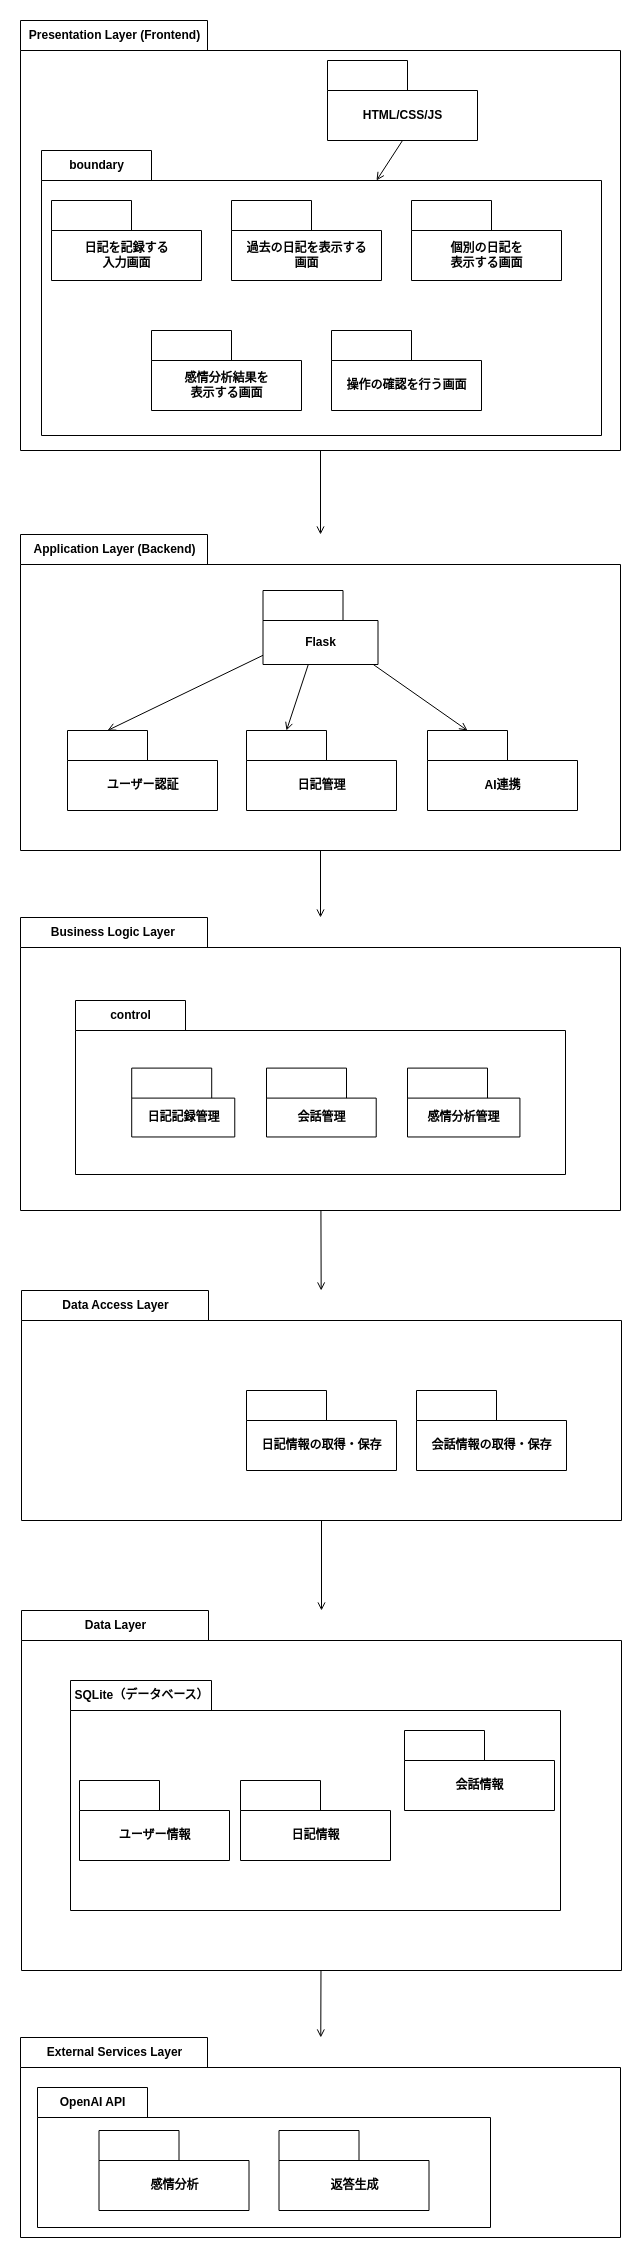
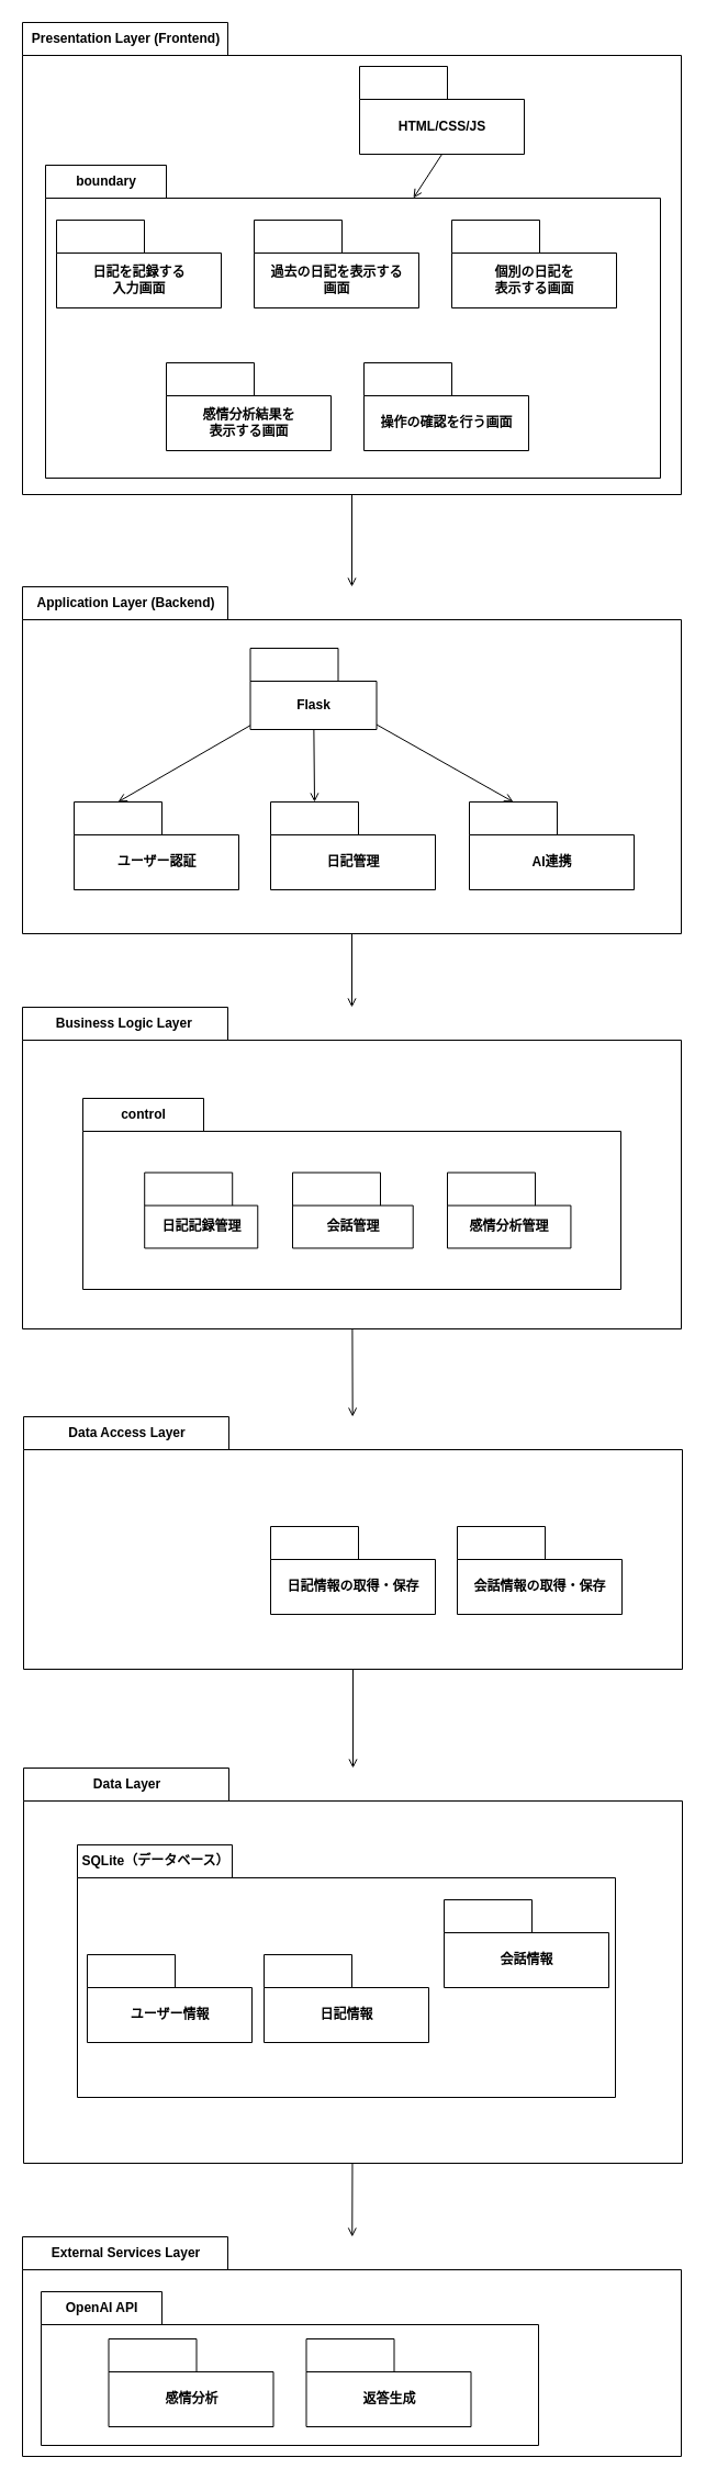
  <mxCell id="0" />
  <mxCell id="1" parent="0" />
  <mxCell id="2" style="edgeStyle=none;html=1;endArrow=open;endFill=0;" edge="1" parent="1" source="3" target="25"><mxGeometry relative="1" as="geometry" /></mxCell>
  <mxCell id="3" value="Application Layer (Backend)" style="shape=folder;fontStyle=1;tabWidth=187;tabHeight=30;tabPosition=left;html=1;boundedLbl=1;labelInHeader=1;container=1;collapsible=0;" vertex="1" parent="1"><mxGeometry x="20" y="534" width="600" height="316" as="geometry" /></mxCell>
  <mxCell id="4" value="" style="html=1;strokeColor=none;resizeWidth=1;resizeHeight=1;fillColor=none;part=1;connectable=0;allowArrows=0;deletable=0;" vertex="1" parent="3"><mxGeometry width="600" height="221.2" relative="1" as="geometry"><mxPoint y="30" as="offset" /></mxGeometry></mxCell>
  <mxCell id="5" style="edgeStyle=none;html=1;entryX=0;entryY=0;entryDx=40;entryDy=0;entryPerimeter=0;endArrow=open;endFill=0;" edge="1" parent="3" source="8" target="9"><mxGeometry relative="1" as="geometry" /></mxCell>
  <mxCell id="6" style="edgeStyle=none;html=1;entryX=0;entryY=0;entryDx=40;entryDy=0;entryPerimeter=0;endArrow=open;endFill=0;" edge="1" parent="3" source="8" target="10"><mxGeometry relative="1" as="geometry" /></mxCell>
  <mxCell id="7" style="edgeStyle=none;html=1;entryX=0;entryY=0;entryDx=40;entryDy=0;entryPerimeter=0;endArrow=open;endFill=0;" edge="1" parent="3" source="8" target="11"><mxGeometry relative="1" as="geometry" /></mxCell>
- <mxCell id="8" value="Flask" style="shape=folder;fontStyle=1;tabWidth=80;tabHeight=30;tabPosition=left;html=1;boundedLbl=1;" vertex="1" parent="3"><mxGeometry x="242.5" y="56" width="115" height="74" as="geometry" /></mxCell>
+ <mxCell id="8" value="Flask" style="shape=folder;fontStyle=1;tabWidth=80;tabHeight=30;tabPosition=left;html=1;boundedLbl=1;" vertex="1" parent="3"><mxGeometry x="207.5" y="56" width="115" height="74" as="geometry" /></mxCell>
  <mxCell id="9" value="ユーザー認証" style="shape=folder;fontStyle=1;tabWidth=80;tabHeight=30;tabPosition=left;html=1;boundedLbl=1;" vertex="1" parent="3"><mxGeometry x="47" y="196" width="150" height="80" as="geometry" /></mxCell>
  <mxCell id="10" value="日記管理" style="shape=folder;fontStyle=1;tabWidth=80;tabHeight=30;tabPosition=left;html=1;boundedLbl=1;" vertex="1" parent="3"><mxGeometry x="226" y="196" width="150" height="80" as="geometry" /></mxCell>
  <mxCell id="11" value="AI連携" style="shape=folder;fontStyle=1;tabWidth=80;tabHeight=30;tabPosition=left;html=1;boundedLbl=1;" vertex="1" parent="3"><mxGeometry x="407" y="196" width="150" height="80" as="geometry" /></mxCell>
  <mxCell id="12" style="edgeStyle=none;html=1;endArrow=open;endFill=0;" edge="1" parent="1" source="13" target="3"><mxGeometry relative="1" as="geometry" /></mxCell>
  <mxCell id="13" value="Presentation Layer (Frontend)" style="shape=folder;fontStyle=1;tabWidth=187;tabHeight=30;tabPosition=left;html=1;boundedLbl=1;labelInHeader=1;container=1;collapsible=0;" vertex="1" parent="1"><mxGeometry x="20" y="20" width="600" height="430" as="geometry" /></mxCell>
  <mxCell id="14" value="" style="html=1;strokeColor=none;resizeWidth=1;resizeHeight=1;fillColor=none;part=1;connectable=0;allowArrows=0;deletable=0;" vertex="1" parent="13"><mxGeometry width="600" height="301" relative="1" as="geometry"><mxPoint y="30" as="offset" /></mxGeometry></mxCell>
  <mxCell id="15" style="edgeStyle=none;html=1;exitX=0.5;exitY=1;exitDx=0;exitDy=0;exitPerimeter=0;entryX=0;entryY=0;entryDx=335;entryDy=30;entryPerimeter=0;endArrow=open;endFill=0;" edge="1" parent="13" source="16" target="17"><mxGeometry relative="1" as="geometry" /></mxCell>
  <mxCell id="16" value="HTML/CSS/JS" style="shape=folder;fontStyle=1;tabWidth=80;tabHeight=30;tabPosition=left;html=1;boundedLbl=1;" vertex="1" parent="13"><mxGeometry x="307" y="40" width="150" height="80" as="geometry" /></mxCell>
  <mxCell id="17" value="boundary" style="shape=folder;fontStyle=1;tabWidth=110;tabHeight=30;tabPosition=left;html=1;boundedLbl=1;labelInHeader=1;container=1;collapsible=0;" vertex="1" parent="13"><mxGeometry x="21" y="130" width="560" height="285" as="geometry" /></mxCell>
  <mxCell id="18" value="" style="html=1;strokeColor=none;resizeWidth=1;resizeHeight=1;fillColor=none;part=1;connectable=0;allowArrows=0;deletable=0;" vertex="1" parent="17"><mxGeometry width="560" height="199.5" relative="1" as="geometry"><mxPoint y="30" as="offset" /></mxGeometry></mxCell>
  <mxCell id="19" value="日記を記録する&lt;br&gt;入力画面" style="shape=folder;fontStyle=1;tabWidth=80;tabHeight=30;tabPosition=left;html=1;boundedLbl=1;" vertex="1" parent="17"><mxGeometry x="10" y="50" width="150" height="80" as="geometry" /></mxCell>
  <mxCell id="20" value="過去の日記を表示する&lt;br&gt;画面" style="shape=folder;fontStyle=1;tabWidth=80;tabHeight=30;tabPosition=left;html=1;boundedLbl=1;" vertex="1" parent="17"><mxGeometry x="190" y="50" width="150" height="80" as="geometry" /></mxCell>
  <mxCell id="21" value="個別の日記を&lt;br&gt;表示する画面" style="shape=folder;fontStyle=1;tabWidth=80;tabHeight=30;tabPosition=left;html=1;boundedLbl=1;" vertex="1" parent="17"><mxGeometry x="370" y="50" width="150" height="80" as="geometry" /></mxCell>
  <mxCell id="22" value="感情分析結果を&lt;br&gt;表示する画面" style="shape=folder;fontStyle=1;tabWidth=80;tabHeight=30;tabPosition=left;html=1;boundedLbl=1;" vertex="1" parent="17"><mxGeometry x="110" y="180" width="150" height="80" as="geometry" /></mxCell>
  <mxCell id="23" value="操作の確認を行う画面" style="shape=folder;fontStyle=1;tabWidth=80;tabHeight=30;tabPosition=left;html=1;boundedLbl=1;" vertex="1" parent="17"><mxGeometry x="290" y="180" width="150" height="80" as="geometry" /></mxCell>
  <mxCell id="24" style="edgeStyle=none;html=1;endArrow=open;endFill=0;" edge="1" parent="1" source="25" target="33"><mxGeometry relative="1" as="geometry" /></mxCell>
  <mxCell id="25" value="Business Logic Layer&amp;nbsp;" style="shape=folder;fontStyle=1;tabWidth=187;tabHeight=30;tabPosition=left;html=1;boundedLbl=1;labelInHeader=1;container=1;collapsible=0;" vertex="1" parent="1"><mxGeometry x="20" y="917" width="600" height="293" as="geometry" /></mxCell>
  <mxCell id="26" value="" style="html=1;strokeColor=none;resizeWidth=1;resizeHeight=1;fillColor=none;part=1;connectable=0;allowArrows=0;deletable=0;" vertex="1" parent="25"><mxGeometry width="600" height="189.032" relative="1" as="geometry"><mxPoint y="30" as="offset" /></mxGeometry></mxCell>
  <mxCell id="27" value="control" style="shape=folder;fontStyle=1;tabWidth=110;tabHeight=30;tabPosition=left;html=1;boundedLbl=1;labelInHeader=1;container=1;collapsible=0;" vertex="1" parent="25"><mxGeometry x="55" y="83" width="490" height="174" as="geometry" /></mxCell>
  <mxCell id="28" value="" style="html=1;strokeColor=none;resizeWidth=1;resizeHeight=1;fillColor=none;part=1;connectable=0;allowArrows=0;deletable=0;" vertex="1" parent="27"><mxGeometry width="490" height="121.8" relative="1" as="geometry"><mxPoint y="30" as="offset" /></mxGeometry></mxCell>
  <mxCell id="29" value="日記記録管理" style="shape=folder;fontStyle=1;tabWidth=80;tabHeight=30;tabPosition=left;html=1;boundedLbl=1;" vertex="1" parent="27"><mxGeometry x="56.214" y="67.604" width="103.059" height="68.866" as="geometry" /></mxCell>
  <mxCell id="30" value="会話管理" style="shape=folder;fontStyle=1;tabWidth=80;tabHeight=30;tabPosition=left;html=1;boundedLbl=1;" vertex="1" parent="27"><mxGeometry x="191.004" y="67.604" width="109.702" height="68.866" as="geometry" /></mxCell>
  <mxCell id="31" value="感情分析管理" style="shape=folder;fontStyle=1;tabWidth=80;tabHeight=30;tabPosition=left;html=1;boundedLbl=1;" vertex="1" parent="27"><mxGeometry x="332.004" y="67.604" width="112.428" height="68.866" as="geometry" /></mxCell>
  <mxCell id="32" style="edgeStyle=none;html=1;endArrow=open;endFill=0;" edge="1" parent="1" source="33" target="38"><mxGeometry relative="1" as="geometry" /></mxCell>
  <mxCell id="33" value="Data Access Layer" style="shape=folder;fontStyle=1;tabWidth=187;tabHeight=30;tabPosition=left;html=1;boundedLbl=1;labelInHeader=1;container=1;collapsible=0;" vertex="1" parent="1"><mxGeometry x="21" y="1290" width="600" height="230" as="geometry" /></mxCell>
  <mxCell id="34" value="" style="html=1;strokeColor=none;resizeWidth=1;resizeHeight=1;fillColor=none;part=1;connectable=0;allowArrows=0;deletable=0;" vertex="1" parent="33"><mxGeometry width="600" height="161" relative="1" as="geometry"><mxPoint y="30" as="offset" /></mxGeometry></mxCell>
  <mxCell id="35" value="日記情報の取得・保存" style="shape=folder;fontStyle=1;tabWidth=80;tabHeight=30;tabPosition=left;html=1;boundedLbl=1;" vertex="1" parent="33"><mxGeometry x="225" y="100" width="150" height="80" as="geometry" /></mxCell>
  <mxCell id="36" value="会話情報の取得・保存" style="shape=folder;fontStyle=1;tabWidth=80;tabHeight=30;tabPosition=left;html=1;boundedLbl=1;" vertex="1" parent="33"><mxGeometry x="395" y="100" width="150" height="80" as="geometry" /></mxCell>
  <mxCell id="37" style="edgeStyle=none;html=1;endArrow=open;endFill=0;" edge="1" parent="1" source="38" target="44"><mxGeometry relative="1" as="geometry" /></mxCell>
  <mxCell id="38" value="Data Layer" style="shape=folder;fontStyle=1;tabWidth=187;tabHeight=30;tabPosition=left;html=1;boundedLbl=1;labelInHeader=1;container=1;collapsible=0;" vertex="1" parent="1"><mxGeometry x="21" y="1610" width="600" height="360" as="geometry" /></mxCell>
  <mxCell id="39" value="" style="html=1;strokeColor=none;resizeWidth=1;resizeHeight=1;fillColor=none;part=1;connectable=0;allowArrows=0;deletable=0;" vertex="1" parent="38"><mxGeometry width="600" height="252" relative="1" as="geometry"><mxPoint y="30" as="offset" /></mxGeometry></mxCell>
  <mxCell id="40" value="SQLite（データベース）" style="shape=folder;fontStyle=1;tabWidth=141;tabHeight=30;tabPosition=left;html=1;boundedLbl=1;labelInHeader=1;container=1;collapsible=0;recursiveResize=0;" vertex="1" parent="38"><mxGeometry x="49" y="70" width="490" height="230" as="geometry" /></mxCell>
  <mxCell id="41" value="ユーザー情報" style="shape=folder;fontStyle=1;tabWidth=80;tabHeight=30;tabPosition=left;html=1;boundedLbl=1;" vertex="1" parent="40"><mxGeometry x="9" y="100" width="150" height="80" as="geometry" /></mxCell>
  <mxCell id="42" value="日記情報" style="shape=folder;fontStyle=1;tabWidth=80;tabHeight=30;tabPosition=left;html=1;boundedLbl=1;" vertex="1" parent="40"><mxGeometry x="170" y="100" width="150" height="80" as="geometry" /></mxCell>
  <mxCell id="43" value="会話情報" style="shape=folder;fontStyle=1;tabWidth=80;tabHeight=30;tabPosition=left;html=1;boundedLbl=1;" vertex="1" parent="40"><mxGeometry x="334" y="50" width="150" height="80" as="geometry" /></mxCell>
  <mxCell id="44" value="External Services Layer" style="shape=folder;fontStyle=1;tabWidth=187;tabHeight=30;tabPosition=left;html=1;boundedLbl=1;labelInHeader=1;container=1;collapsible=0;" vertex="1" parent="1"><mxGeometry x="20" y="2037" width="600" height="200" as="geometry" /></mxCell>
  <mxCell id="45" value="" style="html=1;strokeColor=none;resizeWidth=1;resizeHeight=1;fillColor=none;part=1;connectable=0;allowArrows=0;deletable=0;" vertex="1" parent="44"><mxGeometry width="600" height="140" relative="1" as="geometry"><mxPoint y="30" as="offset" /></mxGeometry></mxCell>
  <mxCell id="46" value="OpenAI API" style="shape=folder;fontStyle=1;tabWidth=110;tabHeight=30;tabPosition=left;html=1;boundedLbl=1;labelInHeader=1;container=1;collapsible=0;" vertex="1" parent="44"><mxGeometry x="17" y="50" width="453" height="140" as="geometry" /></mxCell>
  <mxCell id="47" value="" style="html=1;strokeColor=none;resizeWidth=1;resizeHeight=1;fillColor=none;part=1;connectable=0;allowArrows=0;deletable=0;" vertex="1" parent="46"><mxGeometry width="453" height="98" relative="1" as="geometry"><mxPoint y="30" as="offset" /></mxGeometry></mxCell>
  <mxCell id="48" value="感情分析" style="shape=folder;fontStyle=1;tabWidth=80;tabHeight=30;tabPosition=left;html=1;boundedLbl=1;" vertex="1" parent="46"><mxGeometry x="61.5" y="43" width="150" height="80" as="geometry" /></mxCell>
  <mxCell id="49" value="返答生成" style="shape=folder;fontStyle=1;tabWidth=80;tabHeight=30;tabPosition=left;html=1;boundedLbl=1;" vertex="1" parent="46"><mxGeometry x="241.5" y="43" width="150" height="80" as="geometry" /></mxCell>
